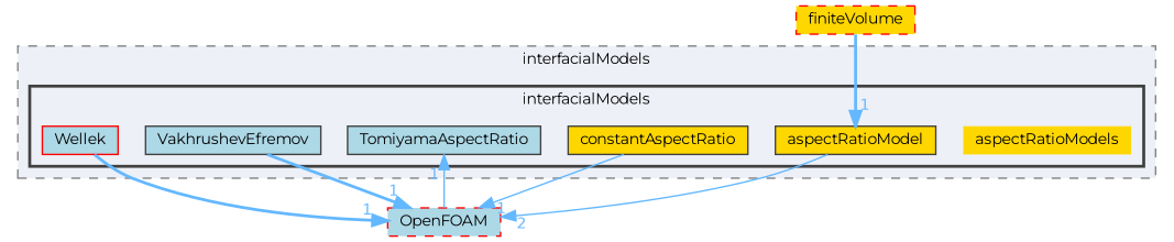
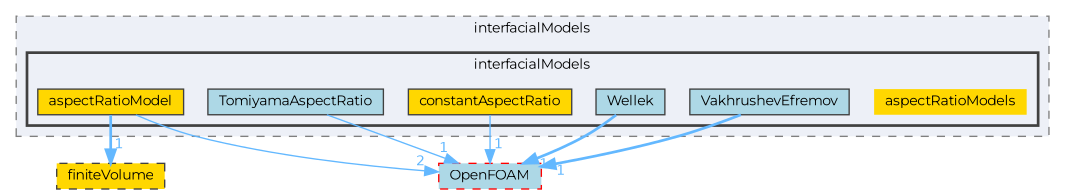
  digraph {
    compound=true
    fontname=Montserrat
    node [fontname=Montserrat fontsize=10 shape=box style=filled fillcolor=gold color=grey25]
    edge [color=steelblue1 fontcolor=steelblue1 fontname=Montserrat fontsize=10 headlabel=1 labeldistance=1.5 labelfontname=Helvetica labelfontsize=10 style=bold]
    n1 [height=0.2 label=aspectRatioModels shape=plaintext width=0.4 color=""]
    n2 [height=0.2 label=aspectRatioModel width=0.4]
    n3 [height=0.2 label=constantAspectRatio width=0.4]
    n4 [fillcolor=lightblue height=0.2 label=TomiyamaAspectRatio width=0.4]
    n5 [fillcolor=lightblue height=0.2 label=VakhrushevEfremov width=0.4]
-   n6 [color=red fillcolor=lightblue height=0.2 label=Wellek width=0.4]
-   n7 [color=red height=0.2 label=finiteVolume style="filled,dashed" width=0.4]
+   n6 [fillcolor=lightblue height=0.2 label=Wellek width=0.4]
+   n7 [height=0.2 label=finiteVolume style="filled,dashed" width=0.4]
    n8 [color=red fillcolor=lightblue height=0.2 label=OpenFOAM style="filled,dashed" width=0.4]
    subgraph cluster_1 {
      bgcolor="#edf0f7"
      fontsize=10
      label=interfacialModels
      pencolor=grey50
      style="filled,dashed"
      subgraph cluster_2 {
        bgcolor="#edf0f7"
        fontsize=10
        pencolor=grey25
        style="filled,bold"
        n1
        n2
        n3
        n4
        n5
        n6
      }
    }
-   n7 -> n2
+   n2 -> n7
    n2 -> n8 [headlabel=2 style=solid]
    n3 -> n8 [style=solid]
-   n8 -> n4 [style=solid]
+   n4 -> n8 [style=solid]
    n5 -> n8
    n6 -> n8
  }
